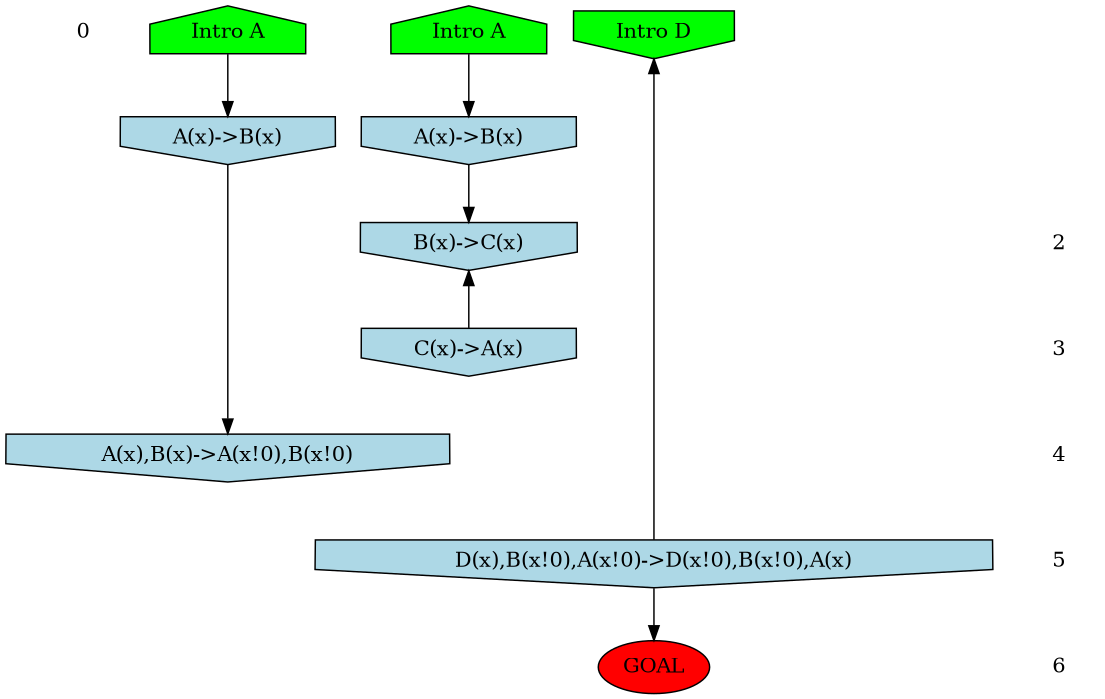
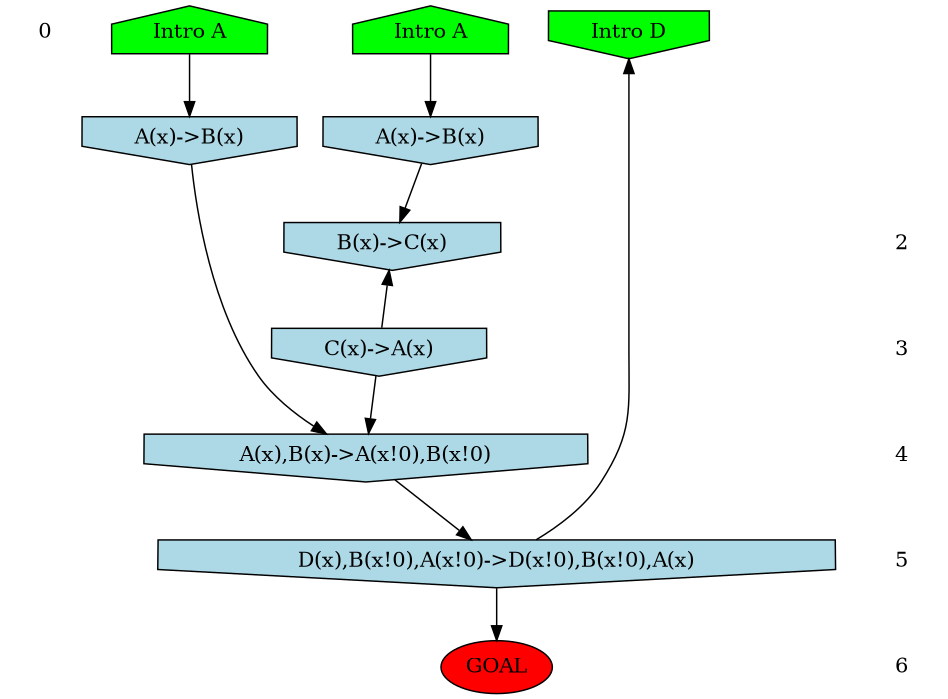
  digraph {
    ranksep=.5
    node [shape=invhouse style=filled]
    0 [shape=plaintext style=""]
    n2 [fillcolor=green label="Intro A" shape=house]
    n3 [fillcolor=green label="Intro A" shape=house]
    n4 [fillcolor=green label="Intro D"]
    n5 [fillcolor=lightblue label="A(x)->B(x)"]
    n6 [fillcolor=lightblue label="A(x)->B(x)"]
    2 [shape=plaintext style=""]
    n8 [fillcolor=lightblue label="B(x)->C(x)"]
    3 [shape=plaintext style=""]
    n10 [fillcolor=lightblue label="C(x)->A(x)"]
    4 [shape=plaintext style=""]
    n12 [fillcolor=lightblue label="A(x),B(x)->A(x!0),B(x!0)"]
    5 [shape=plaintext style=""]
    n14 [fillcolor=lightblue label="D(x),B(x!0),A(x!0)->D(x!0),B(x!0),A(x)"]
    6 [shape=plaintext style=""]
    n16 [fillcolor=red label=GOAL shape=""]
    subgraph sub_1 {
      rank=same
      0
      n2
      n3
      n4
    }
    subgraph sub_2 {
      rank=same
      n5
      n6
    }
    subgraph sub_3 {
      rank=same
      2
      n8
    }
    subgraph sub_4 {
      rank=same
      3
      n10
    }
    subgraph sub_5 {
      rank=same
      4
      n12
    }
    subgraph sub_6 {
      rank=same
      5
      n14
    }
    subgraph sub_7 {
      rank=same
      6
      n16
    }
    n2 -> n6
    n3 -> n5
    n5 -> n8
    n6 -> n12
    2 -> 3 [style=invis]
    3 -> 4 [style=invis]
    n10 -> n8
+   n10 -> n12
    4 -> 5 [style=invis]
+   n12 -> n14
    5 -> 6 [style=invis]
    n14 -> n4
    n14 -> n16
  }
